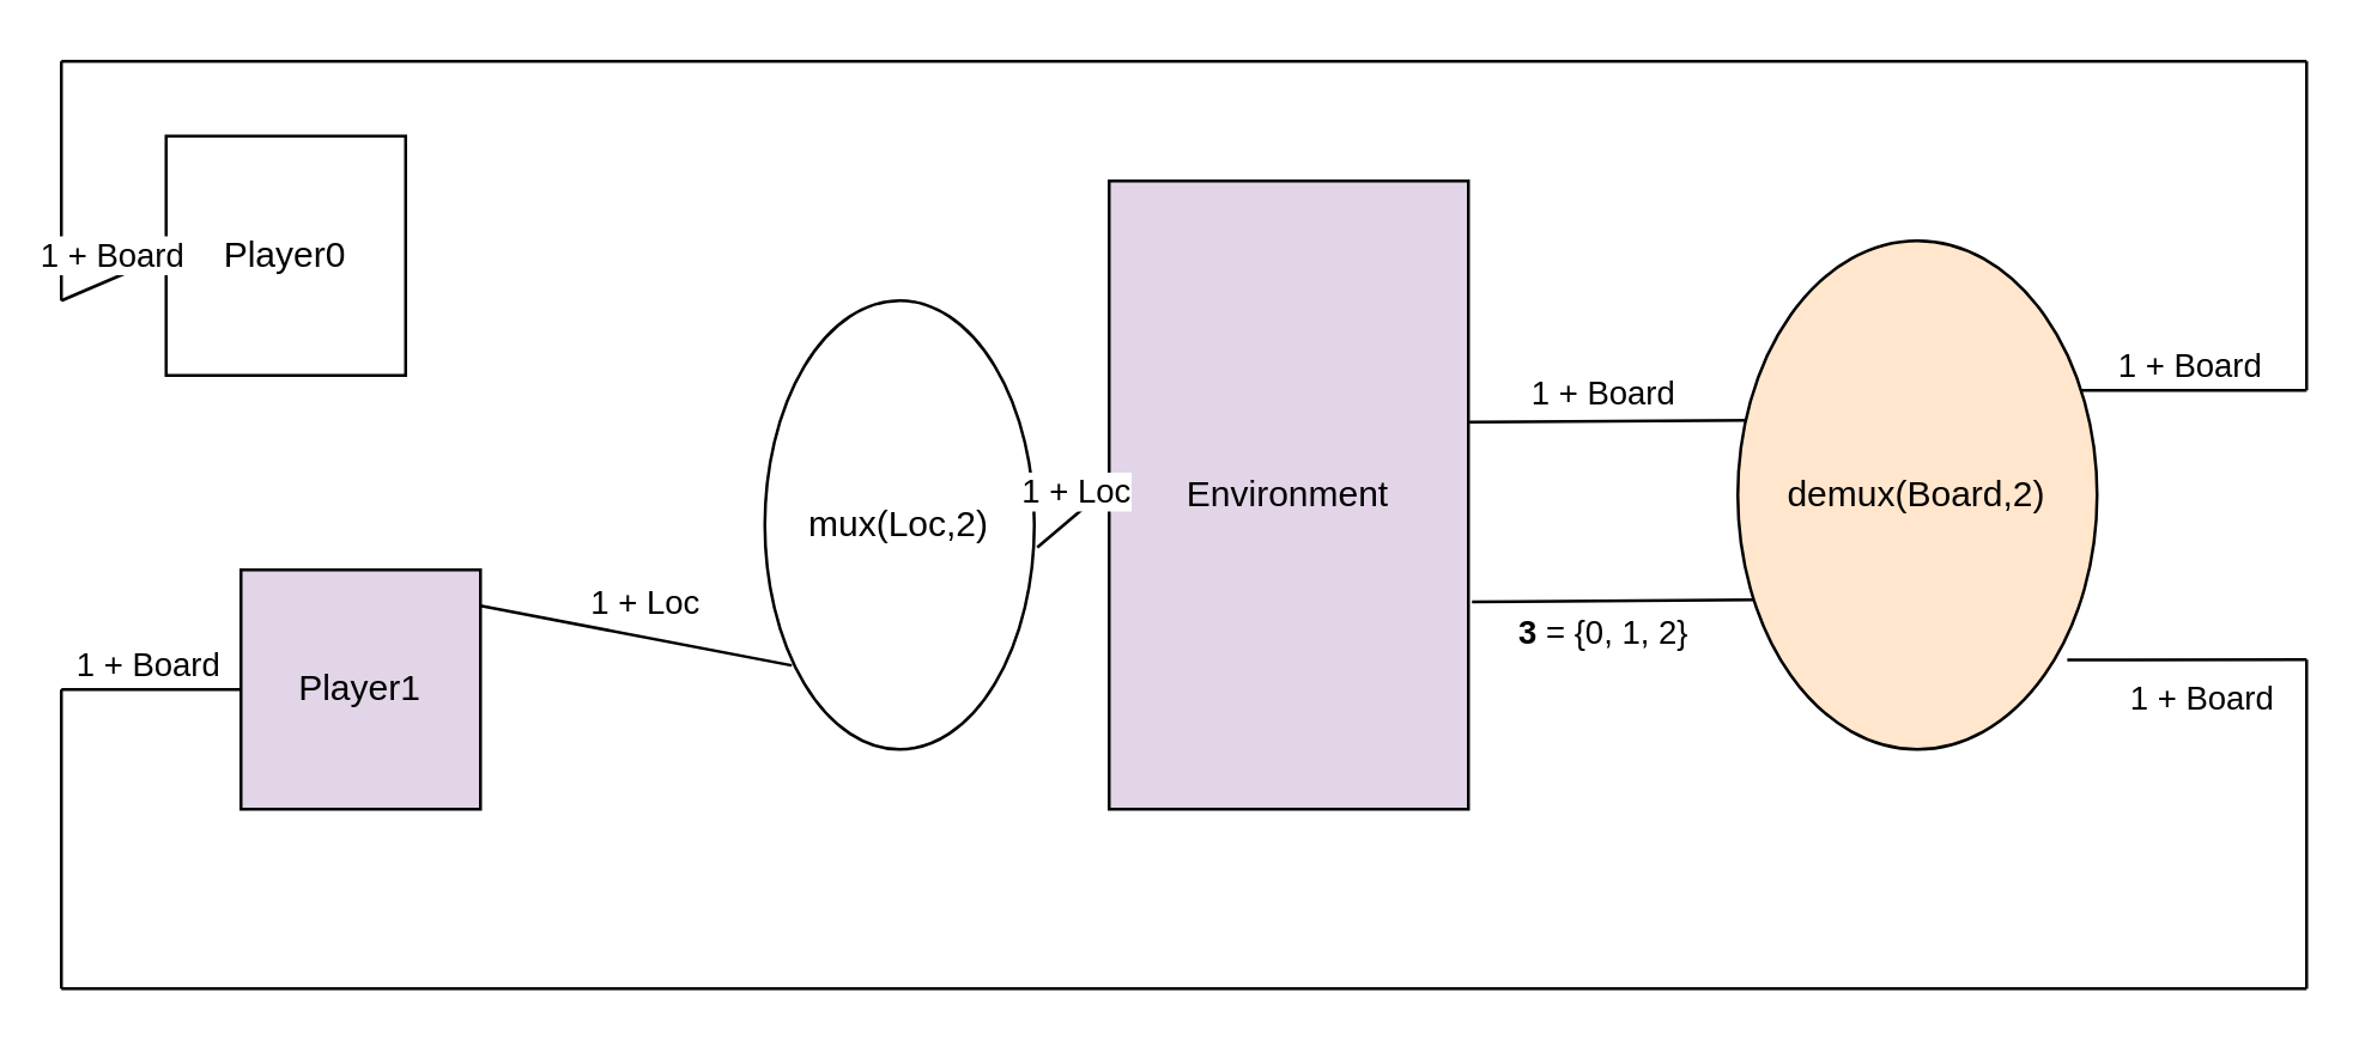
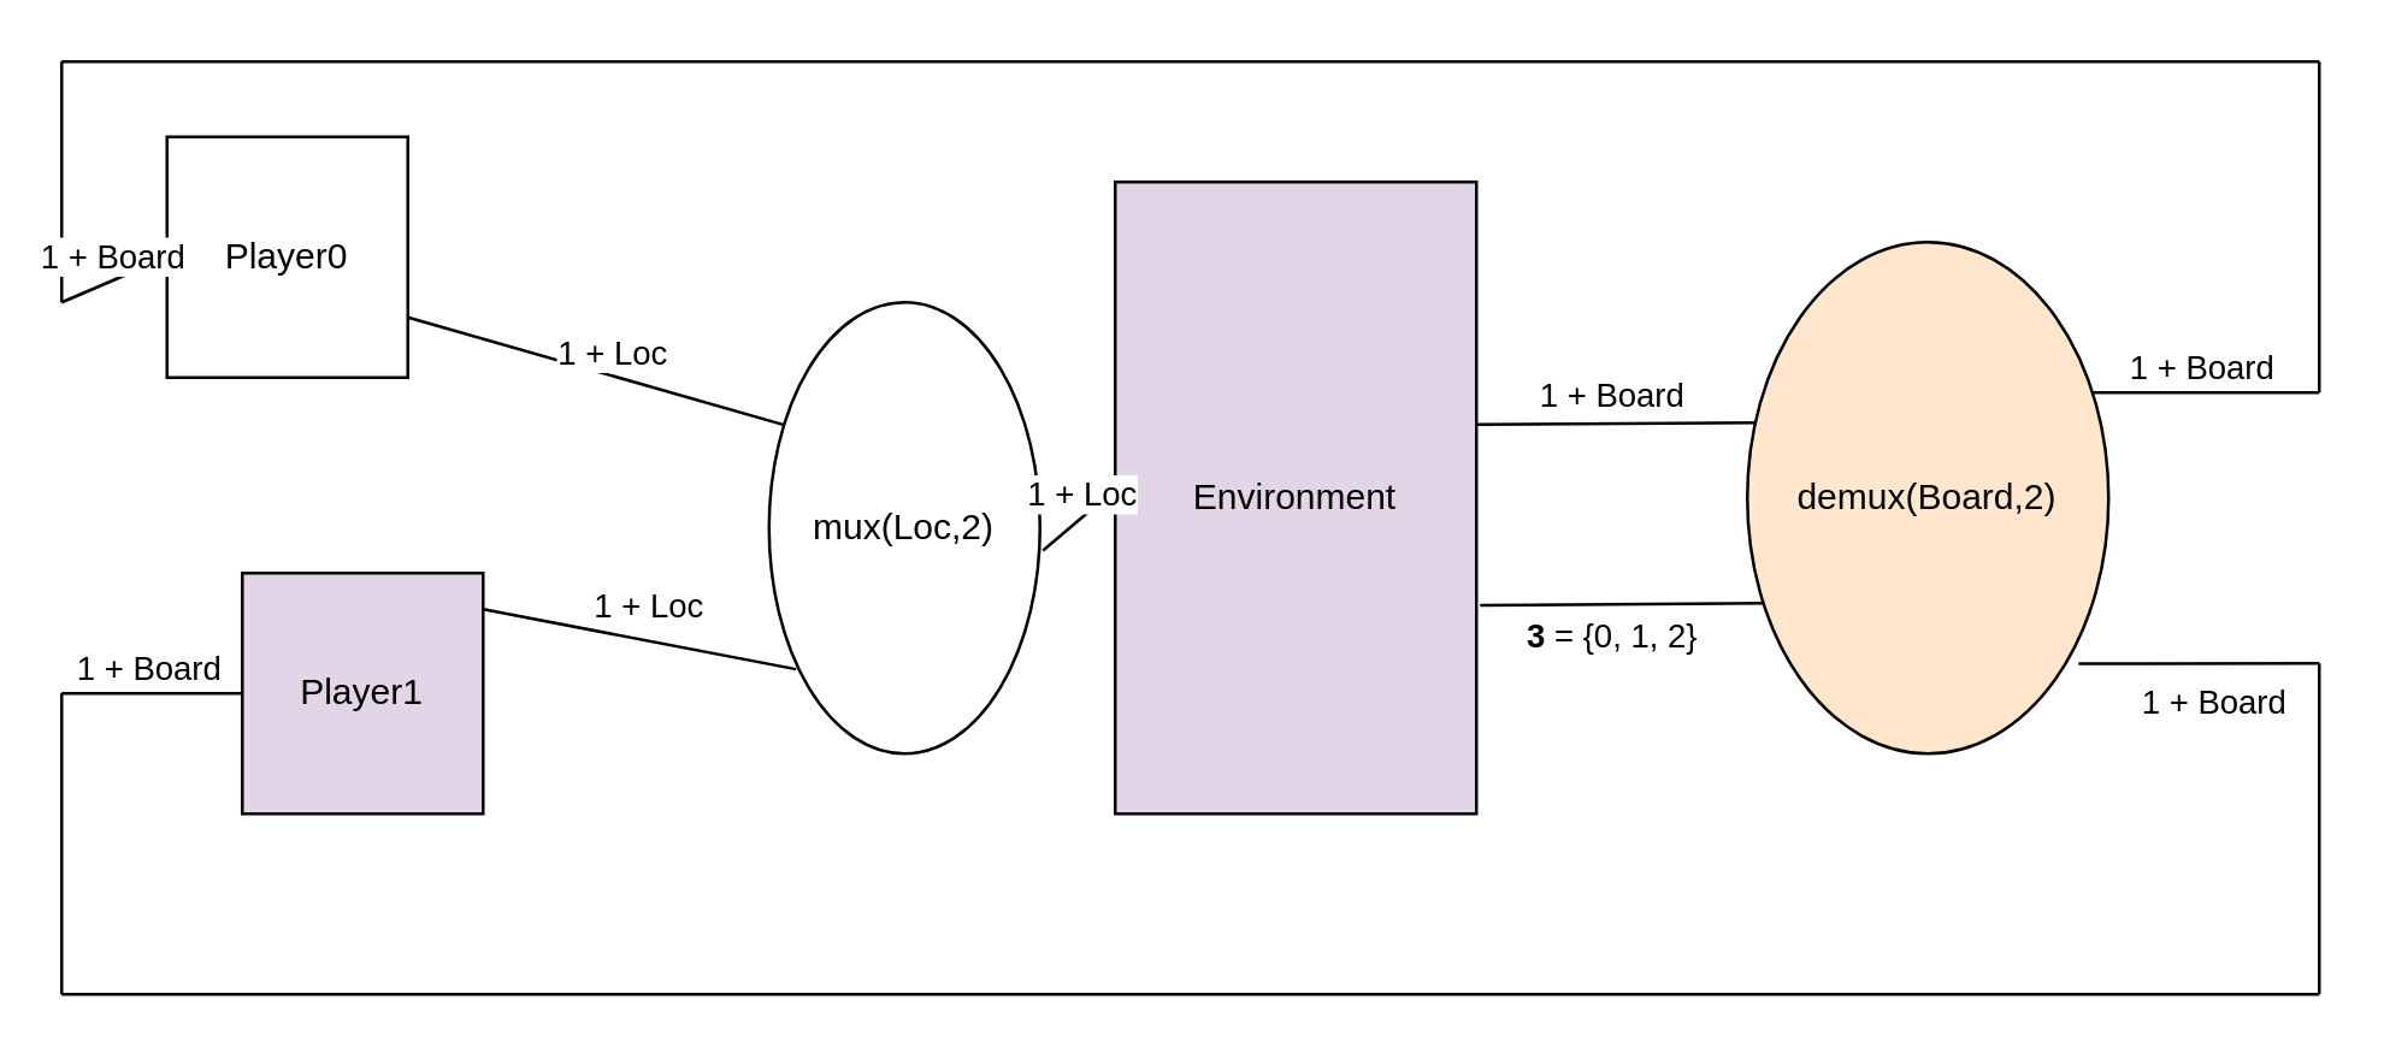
  <mxCell id="0" />
  <mxCell id="1" parent="0" />
  <mxCell id="2" value="Player0" style="whiteSpace=wrap;html=1;aspect=fixed;" parent="1" vertex="1"><mxGeometry x="55" y="45" width="80" height="80" as="geometry" /></mxCell>
  <mxCell id="3" value="Player1" style="whiteSpace=wrap;html=1;aspect=fixed;fillColor=#e1d5e7;" parent="1" vertex="1"><mxGeometry x="80" y="190" width="80" height="80" as="geometry" /></mxCell>
  <mxCell id="4" value="mux(Loc,2)" style="ellipse;whiteSpace=wrap;html=1;" parent="1" vertex="1"><mxGeometry x="255" y="100" width="90" height="150" as="geometry" /></mxCell>
  <mxCell id="5" value="" style="endArrow=none;html=1;rounded=0;entryX=0.1;entryY=0.813;entryDx=0;entryDy=0;entryPerimeter=0;" parent="1" target="4" edge="1"><mxGeometry width="50" height="50" relative="1" as="geometry"><mxPoint x="160" y="202" as="sourcePoint" /><mxPoint x="470" y="290" as="targetPoint" /></mxGeometry></mxCell>
  <mxCell id="6" value="1 + Loc" style="edgeLabel;html=1;align=center;verticalAlign=middle;resizable=0;points=[];" parent="5" vertex="1" connectable="0"><mxGeometry x="0.038" y="2" relative="1" as="geometry"><mxPoint y="-10" as="offset" /></mxGeometry></mxCell>
+ <mxCell id="7" value="" style="endArrow=none;html=1;rounded=0;exitX=1;exitY=0.75;exitDx=0;exitDy=0;entryX=0.052;entryY=0.271;entryDx=0;entryDy=0;entryPerimeter=0;" parent="1" source="2" target="4" edge="1"><mxGeometry width="50" height="50" relative="1" as="geometry"><mxPoint x="420" y="340" as="sourcePoint" /><mxPoint x="470" y="290" as="targetPoint" /></mxGeometry></mxCell>
+ <mxCell id="8" value="1 + Loc" style="edgeLabel;html=1;align=center;verticalAlign=bottom;resizable=0;points=[];labelPosition=center;verticalLabelPosition=top;" parent="7" vertex="1" connectable="0"><mxGeometry x="0.081" y="-1" relative="1" as="geometry"><mxPoint as="offset" /></mxGeometry></mxCell>
  <mxCell id="9" value="Environment" style="rounded=0;whiteSpace=wrap;html=1;fillColor=#e1d5e7;" parent="1" vertex="1"><mxGeometry x="370" y="60" width="120" height="210" as="geometry" /></mxCell>
  <mxCell id="10" value="" style="endArrow=none;html=1;rounded=0;exitX=1.011;exitY=0.55;exitDx=0;exitDy=0;exitPerimeter=0;" parent="1" source="4" edge="1"><mxGeometry width="50" height="50" relative="1" as="geometry"><mxPoint x="650" y="230" as="sourcePoint" /><mxPoint x="369" y="163" as="targetPoint" /></mxGeometry></mxCell>
  <mxCell id="11" value="1 + Loc" style="edgeLabel;html=1;align=center;verticalAlign=bottom;resizable=0;points=[];labelPosition=center;verticalLabelPosition=top;" parent="10" vertex="1" connectable="0"><mxGeometry x="0.028" relative="1" as="geometry"><mxPoint as="offset" /></mxGeometry></mxCell>
  <mxCell id="12" value="" style="endArrow=none;html=1;rounded=0;exitX=1.003;exitY=0.384;exitDx=0;exitDy=0;exitPerimeter=0;entryX=0.038;entryY=0.353;entryDx=0;entryDy=0;entryPerimeter=0;" parent="1" source="9" target="16" edge="1"><mxGeometry width="50" height="50" relative="1" as="geometry"><mxPoint x="650" y="210" as="sourcePoint" /><mxPoint x="580" y="141" as="targetPoint" /></mxGeometry></mxCell>
  <mxCell id="13" value="1 + Board" style="edgeLabel;html=1;align=center;verticalAlign=bottom;resizable=0;points=[];labelPosition=center;verticalLabelPosition=top;" parent="12" vertex="1" connectable="0"><mxGeometry x="-0.061" y="-2" relative="1" as="geometry"><mxPoint y="-3" as="offset" /></mxGeometry></mxCell>
  <mxCell id="14" value="" style="endArrow=none;html=1;rounded=0;exitX=1.01;exitY=0.67;exitDx=0;exitDy=0;exitPerimeter=0;entryX=0.054;entryY=0.706;entryDx=0;entryDy=0;entryPerimeter=0;" parent="1" source="9" target="16" edge="1"><mxGeometry width="50" height="50" relative="1" as="geometry"><mxPoint x="650" y="210" as="sourcePoint" /><mxPoint x="580" y="200" as="targetPoint" /></mxGeometry></mxCell>
  <mxCell id="15" value="&lt;b&gt;3&lt;/b&gt; = {0, 1, 2}" style="edgeLabel;html=1;align=center;verticalAlign=top;resizable=0;points=[];labelPosition=center;verticalLabelPosition=bottom;" parent="14" vertex="1" connectable="0"><mxGeometry x="-0.106" y="2" relative="1" as="geometry"><mxPoint as="offset" /></mxGeometry></mxCell>
  <mxCell id="16" value="demux(Board,2)" style="ellipse;whiteSpace=wrap;html=1;fillColor=#ffe6cc;" parent="1" vertex="1"><mxGeometry x="580" y="80" width="120" height="170" as="geometry" /></mxCell>
  <mxCell id="17" value="" style="endArrow=none;html=1;rounded=0;exitX=0.953;exitY=0.294;exitDx=0;exitDy=0;exitPerimeter=0;" parent="1" source="16" edge="1"><mxGeometry width="50" height="50" relative="1" as="geometry"><mxPoint x="370" y="180" as="sourcePoint" /><mxPoint x="770" y="130" as="targetPoint" /></mxGeometry></mxCell>
  <mxCell id="18" value="1 + Board" style="edgeLabel;html=1;align=center;verticalAlign=bottom;resizable=0;points=[];labelPosition=center;verticalLabelPosition=top;" parent="17" vertex="1" connectable="0"><mxGeometry x="-0.055" relative="1" as="geometry"><mxPoint as="offset" /></mxGeometry></mxCell>
  <mxCell id="19" value="" style="endArrow=none;html=1;rounded=0;exitX=0.917;exitY=0.824;exitDx=0;exitDy=0;exitPerimeter=0;" parent="1" source="16" edge="1"><mxGeometry width="50" height="50" relative="1" as="geometry"><mxPoint x="690" y="220" as="sourcePoint" /><mxPoint x="770" y="220" as="targetPoint" /></mxGeometry></mxCell>
  <mxCell id="20" value="1 + Board" style="edgeLabel;html=1;align=center;verticalAlign=top;resizable=0;points=[];labelPosition=center;verticalLabelPosition=bottom;" parent="19" vertex="1" connectable="0"><mxGeometry x="0.1" relative="1" as="geometry"><mxPoint as="offset" /></mxGeometry></mxCell>
  <mxCell id="21" value="" style="endArrow=none;html=1;rounded=0;" parent="1" edge="1"><mxGeometry width="50" height="50" relative="1" as="geometry"><mxPoint x="770" y="130" as="sourcePoint" /><mxPoint x="770" y="20" as="targetPoint" /></mxGeometry></mxCell>
  <mxCell id="22" value="" style="endArrow=none;html=1;rounded=0;" parent="1" edge="1"><mxGeometry width="50" height="50" relative="1" as="geometry"><mxPoint x="770" y="20" as="sourcePoint" /><mxPoint x="20" y="20" as="targetPoint" /></mxGeometry></mxCell>
  <mxCell id="23" value="" style="endArrow=none;html=1;rounded=0;" parent="1" edge="1"><mxGeometry width="50" height="50" relative="1" as="geometry"><mxPoint x="20" y="100" as="sourcePoint" /><mxPoint x="20" y="20" as="targetPoint" /></mxGeometry></mxCell>
  <mxCell id="24" value="" style="endArrow=none;html=1;rounded=0;exitX=0;exitY=0.5;exitDx=0;exitDy=0;" parent="1" source="2" edge="1"><mxGeometry width="50" height="50" relative="1" as="geometry"><mxPoint x="190" y="190" as="sourcePoint" /><mxPoint x="20" y="100" as="targetPoint" /></mxGeometry></mxCell>
  <mxCell id="25" value="1 + Board" style="edgeLabel;html=1;align=center;verticalAlign=bottom;resizable=0;points=[];labelPosition=center;verticalLabelPosition=top;" parent="24" vertex="1" connectable="0"><mxGeometry x="0.073" relative="1" as="geometry"><mxPoint as="offset" /></mxGeometry></mxCell>
  <mxCell id="26" value="" style="endArrow=none;html=1;rounded=0;" parent="1" edge="1"><mxGeometry width="50" height="50" relative="1" as="geometry"><mxPoint x="770" y="330" as="sourcePoint" /><mxPoint x="770" y="220" as="targetPoint" /></mxGeometry></mxCell>
  <mxCell id="27" value="" style="endArrow=none;html=1;rounded=0;" parent="1" edge="1"><mxGeometry width="50" height="50" relative="1" as="geometry"><mxPoint x="770" y="330" as="sourcePoint" /><mxPoint x="20" y="330" as="targetPoint" /></mxGeometry></mxCell>
  <mxCell id="28" value="" style="endArrow=none;html=1;rounded=0;" parent="1" edge="1"><mxGeometry width="50" height="50" relative="1" as="geometry"><mxPoint x="20" y="330" as="sourcePoint" /><mxPoint x="20" y="230" as="targetPoint" /></mxGeometry></mxCell>
  <mxCell id="29" value="" style="endArrow=none;html=1;rounded=0;exitX=0;exitY=0.5;exitDx=0;exitDy=0;" parent="1" edge="1"><mxGeometry width="50" height="50" relative="1" as="geometry"><mxPoint x="80" y="230" as="sourcePoint" /><mxPoint x="20" y="230" as="targetPoint" /></mxGeometry></mxCell>
  <mxCell id="30" value="1 + Board" style="edgeLabel;html=1;align=center;verticalAlign=bottom;resizable=0;points=[];labelPosition=center;verticalLabelPosition=top;" parent="29" vertex="1" connectable="0"><mxGeometry x="0.073" relative="1" as="geometry"><mxPoint as="offset" /></mxGeometry></mxCell>
